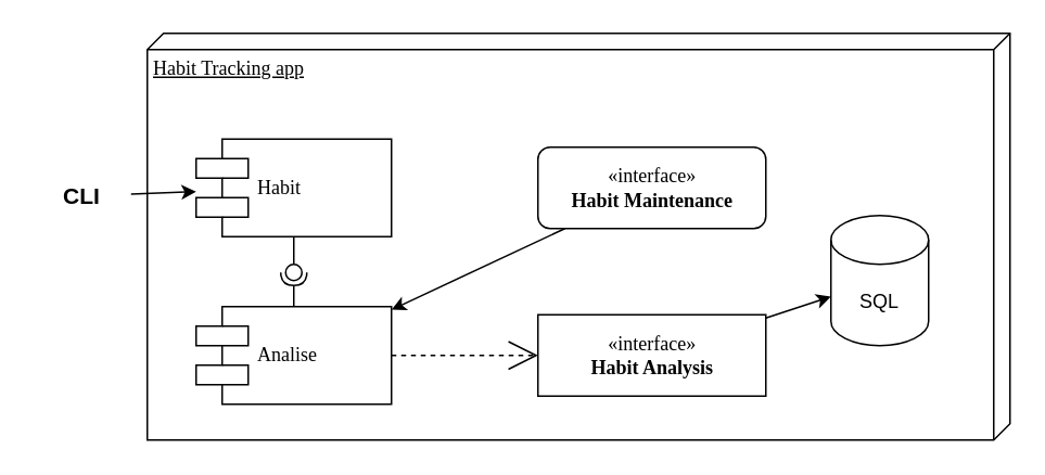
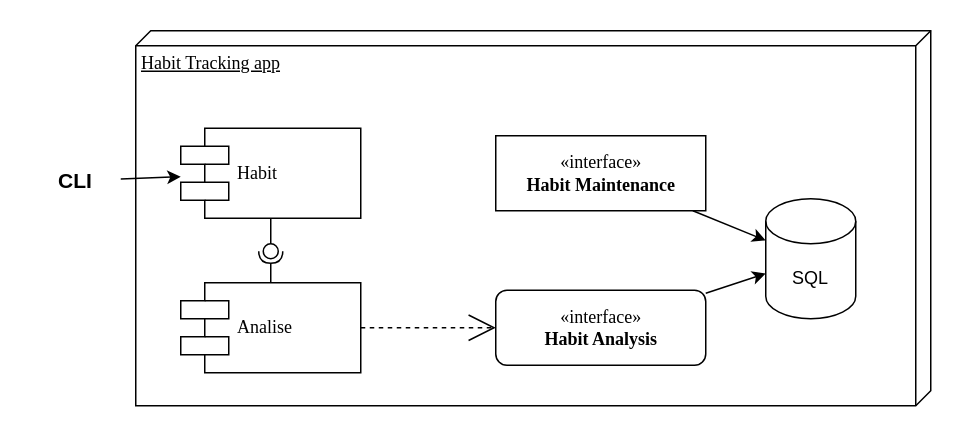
  <mxCell id="0" />
  <mxCell id="1" parent="0" />
  <mxCell id="2" value="Habit Tracking app" style="verticalAlign=top;align=left;spacingTop=8;spacingLeft=2;spacingRight=12;shape=cube;size=10;direction=south;fontStyle=4;html=1;rounded=0;shadow=0;comic=0;labelBackgroundColor=none;strokeWidth=1;fontFamily=Verdana;fontSize=12" parent="1" vertex="1"><mxGeometry x="90" y="20" width="530" height="250" as="geometry" /></mxCell>
  <mxCell id="3" value="" style="edgeStyle=none;rounded=0;orthogonalLoop=1;jettySize=auto;html=1;fontSize=14;" edge="1" parent="1" source="12" target="4"><mxGeometry relative="1" as="geometry" /></mxCell>
  <mxCell id="4" value="Habit" style="shape=component;align=left;spacingLeft=36;rounded=0;shadow=0;comic=0;labelBackgroundColor=none;strokeWidth=1;fontFamily=Verdana;fontSize=12;html=1;" parent="1" vertex="1"><mxGeometry x="120" y="85" width="120" height="60" as="geometry" /></mxCell>
- <mxCell id="5" style="rounded=0;orthogonalLoop=1;jettySize=auto;html=1;" edge="1" parent="1" source="6" target="10"><mxGeometry relative="1" as="geometry" /></mxCell>
- <mxCell id="6" value="«interface»&lt;br&gt;&lt;b&gt;Habit Maintenance&lt;/b&gt;" style="html=1;shadow=0;comic=0;labelBackgroundColor=none;strokeWidth=1;fontFamily=Verdana;fontSize=12;align=center;rounded=1;" parent="1" vertex="1"><mxGeometry x="330" y="90" width="140" height="50" as="geometry" /></mxCell>
+ <mxCell id="5" style="rounded=0;orthogonalLoop=1;jettySize=auto;html=1;" edge="1" parent="1" source="6" target="11"><mxGeometry relative="1" as="geometry" /></mxCell>
+ <mxCell id="6" value="«interface»&lt;br&gt;&lt;b&gt;Habit Maintenance&lt;/b&gt;" style="html=1;rounded=0;shadow=0;comic=0;labelBackgroundColor=none;strokeWidth=1;fontFamily=Verdana;fontSize=12;align=center;" parent="1" vertex="1"><mxGeometry x="330" y="90" width="140" height="50" as="geometry" /></mxCell>
  <mxCell id="7" style="edgeStyle=orthogonalEdgeStyle;rounded=0;html=1;dashed=1;labelBackgroundColor=none;startArrow=none;startFill=0;startSize=8;endArrow=open;endFill=0;endSize=16;fontFamily=Verdana;fontSize=12;entryX=0;entryY=0.5;entryDx=0;entryDy=0;exitX=1;exitY=0.5;exitDx=0;exitDy=0;" parent="1" source="10" target="9" edge="1"><mxGeometry relative="1" as="geometry" /></mxCell>
  <mxCell id="8" style="edgeStyle=none;rounded=0;orthogonalLoop=1;jettySize=auto;html=1;" edge="1" parent="1" source="9" target="11"><mxGeometry relative="1" as="geometry" /></mxCell>
- <mxCell id="9" value="«interface»&lt;br&gt;&lt;b&gt;Habit Analysis&lt;/b&gt;" style="html=1;rounded=0;shadow=0;comic=0;labelBackgroundColor=none;strokeWidth=1;fontFamily=Verdana;fontSize=12;align=center;" vertex="1" parent="1"><mxGeometry x="330" y="193" width="140" height="50" as="geometry" /></mxCell>
+ <mxCell id="9" value="«interface»&lt;br&gt;&lt;b&gt;Habit Analysis&lt;/b&gt;" style="html=1;shadow=0;comic=0;labelBackgroundColor=none;strokeWidth=1;fontFamily=Verdana;fontSize=12;align=center;rounded=1;" vertex="1" parent="1"><mxGeometry x="330" y="193" width="140" height="50" as="geometry" /></mxCell>
  <mxCell id="10" value="Analise" style="shape=component;align=left;spacingLeft=36;rounded=0;shadow=0;comic=0;labelBackgroundColor=none;strokeWidth=1;fontFamily=Verdana;fontSize=12;html=1;" vertex="1" parent="1"><mxGeometry x="120" y="188" width="120" height="60" as="geometry" /></mxCell>
  <mxCell id="11" value="SQL" style="shape=cylinder3;whiteSpace=wrap;html=1;boundedLbl=1;backgroundOutline=1;size=15;" vertex="1" parent="1"><mxGeometry x="510" y="132" width="60" height="80" as="geometry" /></mxCell>
  <mxCell id="12" value="&lt;b&gt;&lt;font style=&quot;font-size: 14px&quot;&gt;CLI&lt;/font&gt;&lt;/b&gt;" style="text;html=1;strokeColor=none;fillColor=none;align=center;verticalAlign=middle;whiteSpace=wrap;rounded=0;" vertex="1" parent="1"><mxGeometry x="20" y="105" width="60" height="30" as="geometry" /></mxCell>
  <mxCell id="13" value="" style="rounded=0;orthogonalLoop=1;jettySize=auto;html=1;endArrow=none;endFill=0;sketch=0;sourcePerimeterSpacing=0;targetPerimeterSpacing=0;fontSize=14;strokeColor=default;exitX=0.5;exitY=1;exitDx=0;exitDy=0;" edge="1" target="15" parent="1" source="4"><mxGeometry relative="1" as="geometry"><mxPoint x="180" y="167" as="sourcePoint" /></mxGeometry></mxCell>
  <mxCell id="14" value="" style="rounded=0;orthogonalLoop=1;jettySize=auto;html=1;endArrow=halfCircle;endFill=0;entryX=0.5;entryY=0.5;endSize=6;strokeWidth=1;sketch=0;fontSize=14;exitX=0.5;exitY=0;exitDx=0;exitDy=0;" edge="1" target="15" parent="1" source="10"><mxGeometry relative="1" as="geometry"><mxPoint x="220" y="167" as="sourcePoint" /></mxGeometry></mxCell>
  <mxCell id="15" value="" style="ellipse;whiteSpace=wrap;html=1;align=center;aspect=fixed;resizable=0;points=[];outlineConnect=0;sketch=0;fontSize=14;" vertex="1" parent="1"><mxGeometry x="175" y="162" width="10" height="10" as="geometry" /></mxCell>
